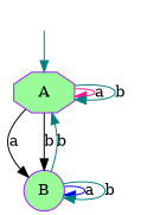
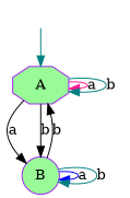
  digraph {
    node [style=filled fillcolor=palegreen color=purple]
    edge [color=teal]
    n1 [height=0 label=" " shape=none style=invis width=0 fillcolor="" color=""]
    A [shape=octagon]
    B [shape=circle]
    subgraph sub_1 {
      n1
    }
    n1 -> A
    A -> A [label=a color=deeppink]
    A -> A [label=b]
    A -> B [label=a color=black]
    A -> B [label=b color=black]
-   B -> A [label=b]
+   B -> A [label=b color=black]
    B -> B [label=a color=blue]
    B -> B [label=b]
  }
